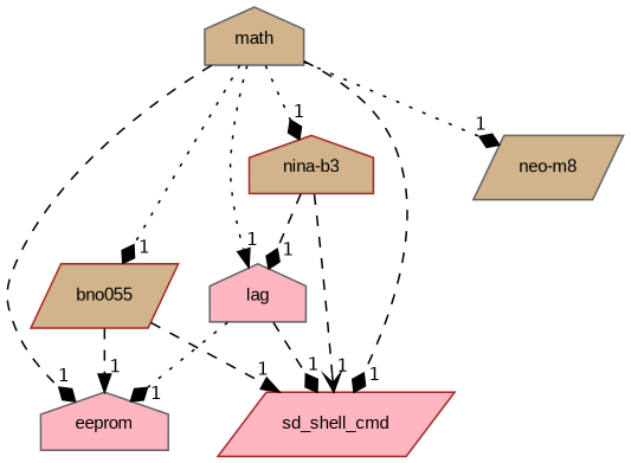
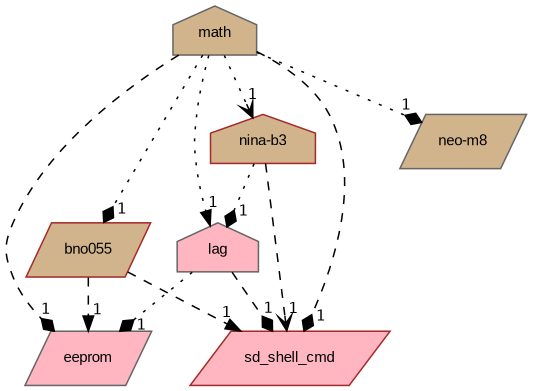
  digraph {
    compound=true
    fontname="Liberation Sans"
    node [color=gray40 fillcolor=tan fontname="Liberation Sans" fontsize=10 shape=house style=filled]
    edge [arrowhead=diamond fontname="Liberation Sans" headlabel=1 labeldistance=1.5 labelfontname=Helvetica labelfontsize=10 style=dotted]
    n1 [label=math pencolor=black]
    n2 [color=brown label=bno055 shape=parallelogram]
    n3 [label="neo-m8" shape=parallelogram]
-   n4 [fillcolor=lightpink label=eeprom]
+   n4 [fillcolor=lightpink label=eeprom shape=parallelogram]
    n5 [color=brown label="nina-b3"]
    n6 [color=brown fillcolor=lightpink label=sd_shell_cmd shape=parallelogram]
    n7 [fillcolor=lightpink label=lag]
    n1 -> n2
    n1 -> n3
    n1 -> n4 [style=dashed]
-   n1 -> n5
+   n1 -> n5 [arrowhead=vee]
    n1 -> n6 [style=dashed]
    n1 -> n7 [arrowhead=normal]
    n2 -> n4 [arrowhead=normal style=dashed]
    n2 -> n6 [arrowhead=normal style=dashed]
    n5 -> n6 [arrowhead=vee style=dashed]
-   n5 -> n7 [style=dashed]
+   n5 -> n7
    n7 -> n4
    n7 -> n6 [style=dashed]
  }
